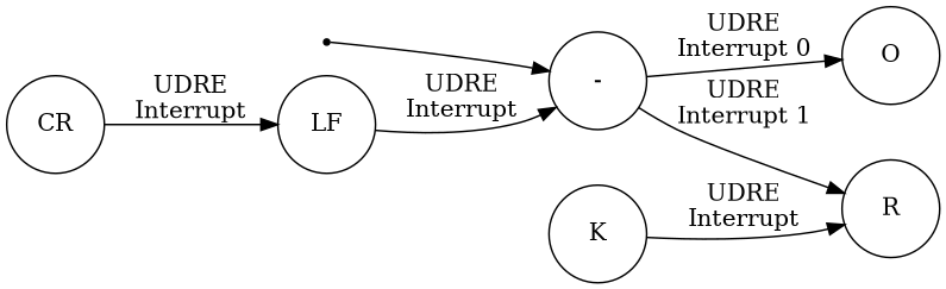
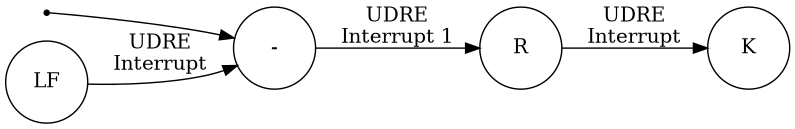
  digraph {
    rankdir=LR
    node [shape=circle]
    qi [shape=point]
    "-" [width=.8]
    R [width=.8]
-   O [width=.8]
    K [width=.8]
-   CR [width=.8]
    LF [width=.8]
    qi -> "-"
    "-" -> R [label="UDRE\nInterrupt 1"]
-   "-" -> O [label="UDRE\nInterrupt 0"]
-   K -> R [label="UDRE\nInterrupt"]
-   CR -> LF [label="UDRE\nInterrupt"]
+   R -> K [label="UDRE\nInterrupt"]
    LF -> "-" [label="UDRE\nInterrupt"]
  }
